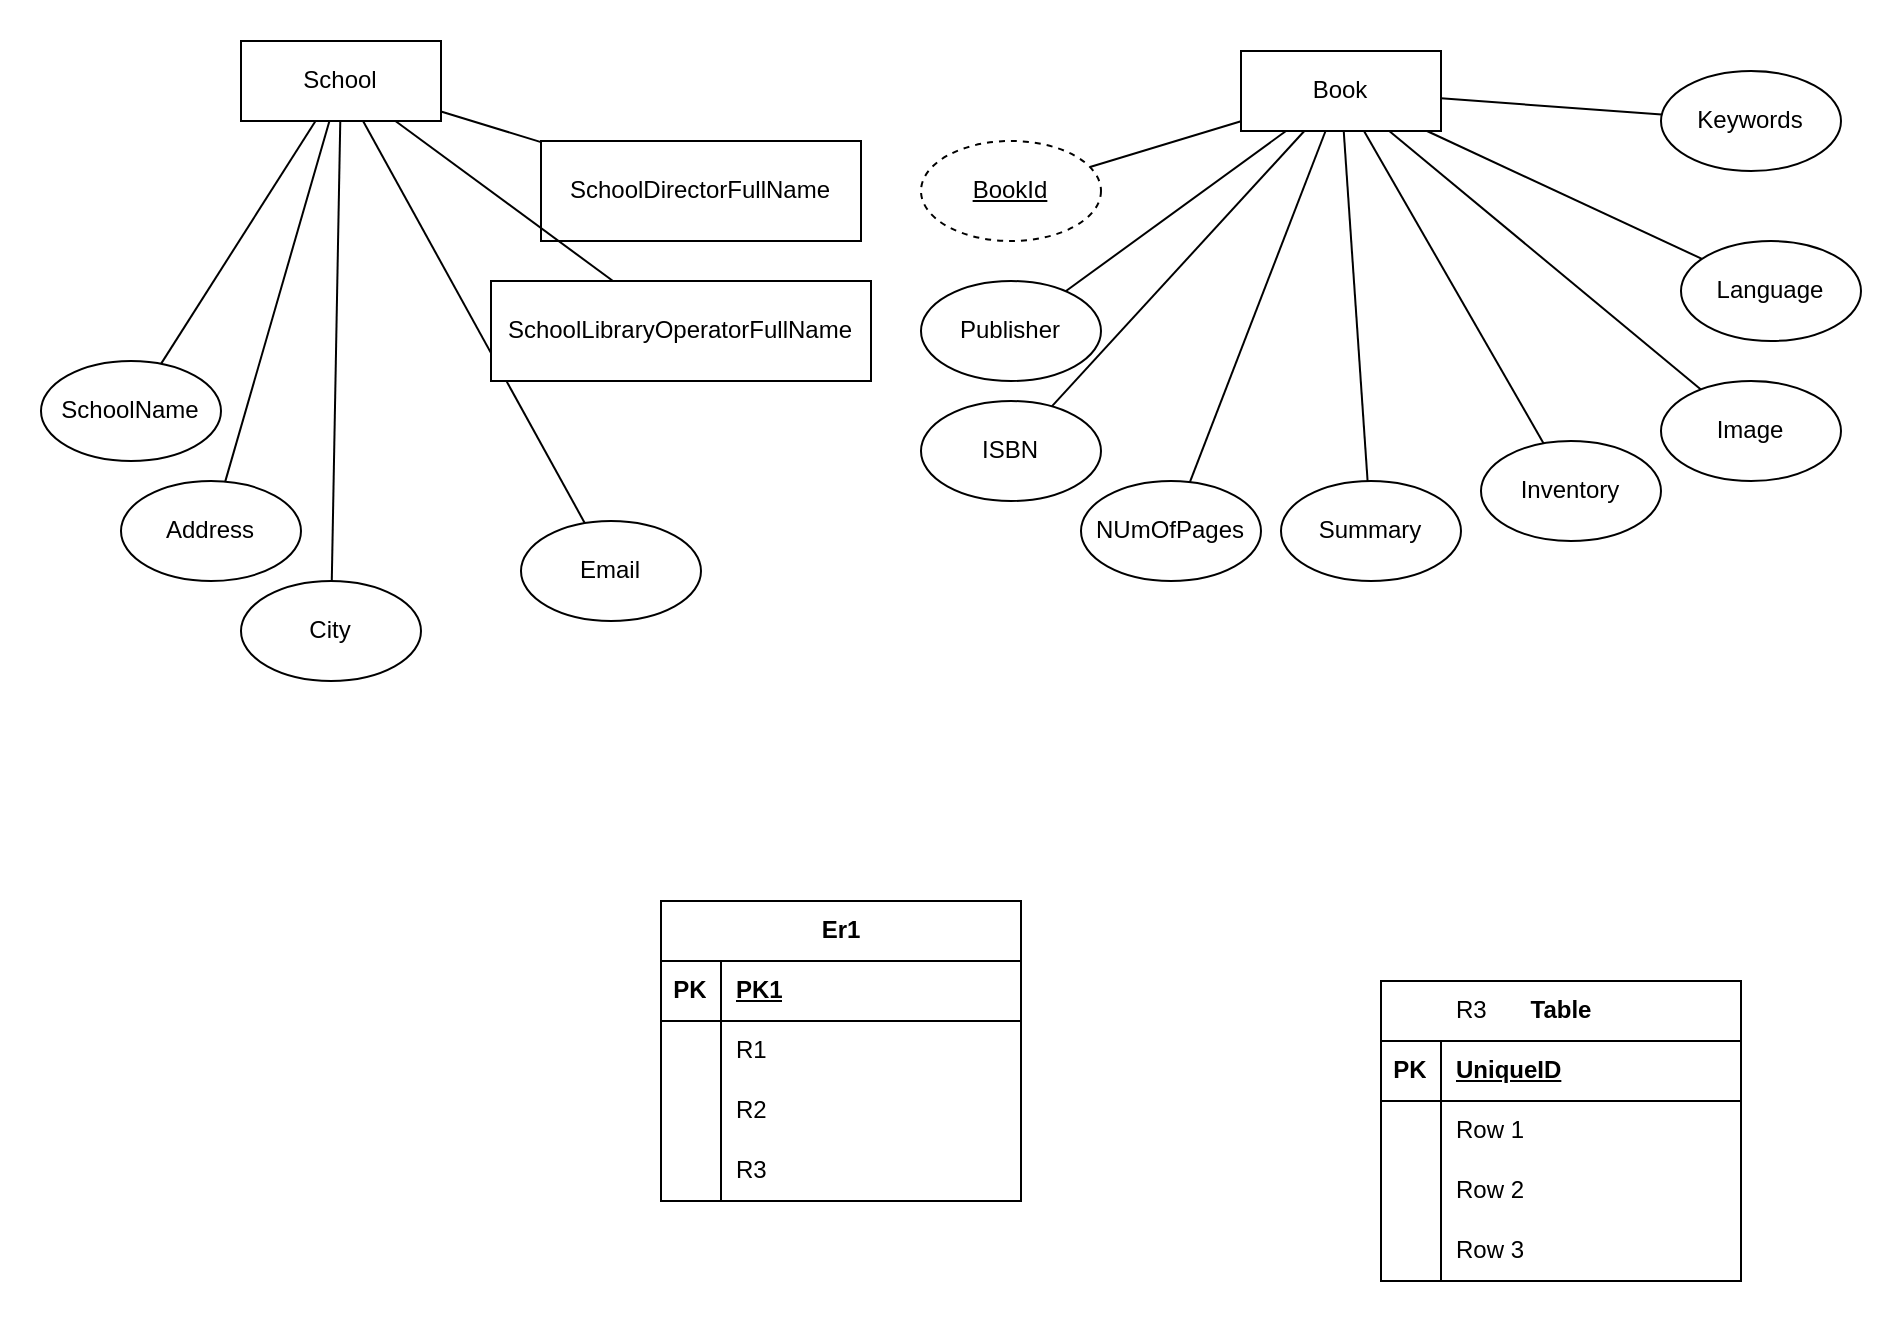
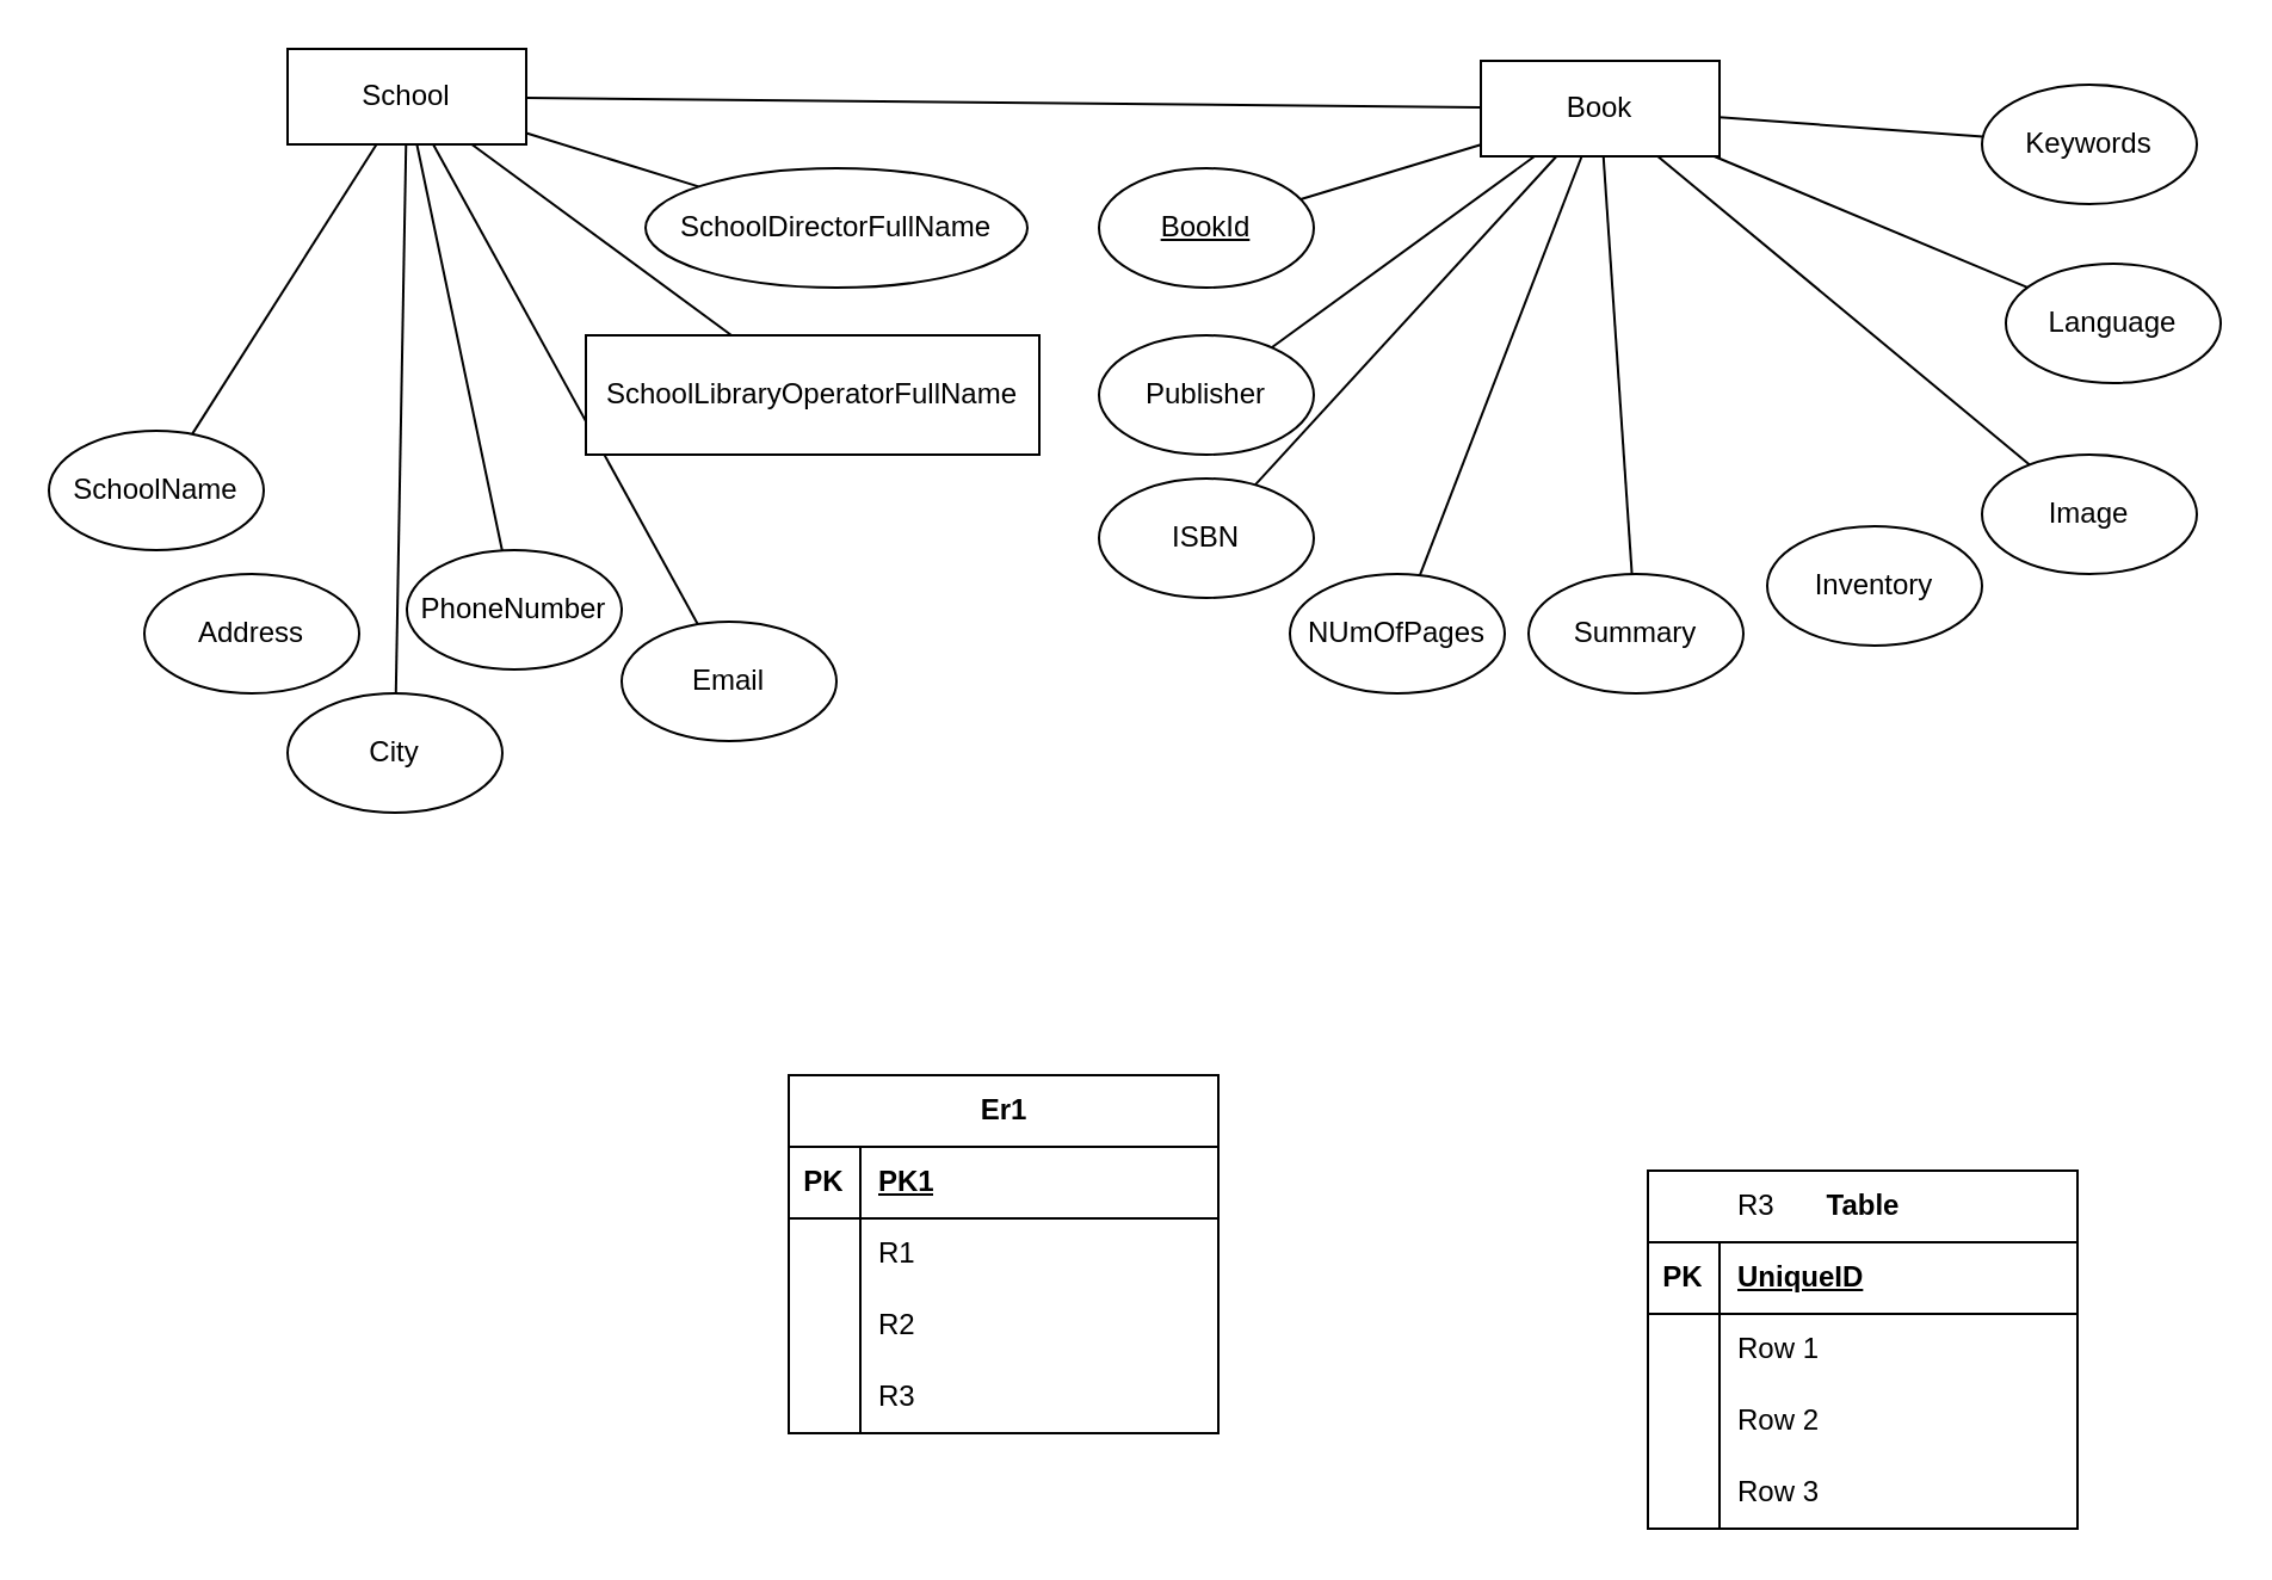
  <mxCell id="0" />
  <mxCell id="1" parent="0" />
  <mxCell id="2" style="rounded=0;orthogonalLoop=1;jettySize=auto;html=1;endArrow=none;endFill=0;" parent="1" source="3" target="4" edge="1"><mxGeometry relative="1" as="geometry" /></mxCell>
  <mxCell id="3" value="School" style="rounded=0;whiteSpace=wrap;html=1;" parent="1" vertex="1"><mxGeometry x="120" y="20" width="100" height="40" as="geometry" /></mxCell>
  <mxCell id="4" value="SchoolName" style="ellipse;whiteSpace=wrap;html=1;" parent="1" vertex="1"><mxGeometry x="20" y="180" width="90" height="50" as="geometry" /></mxCell>
- <mxCell id="5" style="rounded=0;orthogonalLoop=1;jettySize=auto;html=1;endArrow=none;endFill=0;" parent="1" source="6" target="3" edge="1"><mxGeometry relative="1" as="geometry" /></mxCell>
  <mxCell id="6" value="Address" style="ellipse;whiteSpace=wrap;html=1;" parent="1" vertex="1"><mxGeometry x="60" y="240" width="90" height="50" as="geometry" /></mxCell>
  <mxCell id="7" style="rounded=0;orthogonalLoop=1;jettySize=auto;html=1;endArrow=none;endFill=0;" parent="1" source="8" target="3" edge="1"><mxGeometry relative="1" as="geometry" /></mxCell>
  <mxCell id="8" value="City" style="ellipse;whiteSpace=wrap;html=1;" parent="1" vertex="1"><mxGeometry x="120" y="290" width="90" height="50" as="geometry" /></mxCell>
+ <mxCell id="9" style="rounded=0;orthogonalLoop=1;jettySize=auto;html=1;endArrow=none;endFill=0;" parent="1" source="10" target="3" edge="1"><mxGeometry relative="1" as="geometry" /></mxCell>
+ <mxCell id="10" value="PhoneNumber" style="ellipse;whiteSpace=wrap;html=1;strokeColor=default;" parent="1" vertex="1"><mxGeometry x="170" y="230" width="90" height="50" as="geometry" /></mxCell>
  <mxCell id="11" style="rounded=0;orthogonalLoop=1;jettySize=auto;html=1;endArrow=none;endFill=0;" parent="1" source="12" target="3" edge="1"><mxGeometry relative="1" as="geometry" /></mxCell>
  <mxCell id="12" value="Email" style="ellipse;whiteSpace=wrap;html=1;" parent="1" vertex="1"><mxGeometry x="260" y="260" width="90" height="50" as="geometry" /></mxCell>
  <mxCell id="13" style="rounded=0;orthogonalLoop=1;jettySize=auto;html=1;endArrow=none;endFill=0;" parent="1" source="14" target="3" edge="1"><mxGeometry relative="1" as="geometry" /></mxCell>
- <mxCell id="14" value="SchoolDirectorFullName" style="whiteSpace=wrap;html=1;rounded=0;" parent="1" vertex="1"><mxGeometry x="270" y="70" width="160" height="50" as="geometry" /></mxCell>
+ <mxCell id="14" value="SchoolDirectorFullName" style="ellipse;whiteSpace=wrap;html=1;" parent="1" vertex="1"><mxGeometry x="270" y="70" width="160" height="50" as="geometry" /></mxCell>
  <mxCell id="15" style="rounded=0;orthogonalLoop=1;jettySize=auto;html=1;endArrow=none;endFill=0;" parent="1" source="16" target="3" edge="1"><mxGeometry relative="1" as="geometry" /></mxCell>
  <mxCell id="16" value="SchoolLibraryOperatorFullName" style="whiteSpace=wrap;html=1;rounded=0;" parent="1" vertex="1"><mxGeometry x="245" y="140" width="190" height="50" as="geometry" /></mxCell>
  <mxCell id="17" style="rounded=0;orthogonalLoop=1;jettySize=auto;html=1;endArrow=none;endFill=0;" parent="1" source="26" target="35" edge="1"><mxGeometry relative="1" as="geometry" /></mxCell>
  <mxCell id="18" style="rounded=0;orthogonalLoop=1;jettySize=auto;html=1;endArrow=none;endFill=0;" parent="1" source="26" target="34" edge="1"><mxGeometry relative="1" as="geometry" /></mxCell>
  <mxCell id="19" style="rounded=0;orthogonalLoop=1;jettySize=auto;html=1;endArrow=none;endFill=0;" parent="1" source="26" target="33" edge="1"><mxGeometry relative="1" as="geometry" /></mxCell>
- <mxCell id="20" style="rounded=0;orthogonalLoop=1;jettySize=auto;html=1;endArrow=none;endFill=0;" parent="1" source="26" target="32" edge="1"><mxGeometry relative="1" as="geometry" /></mxCell>
+ <mxCell id="20" style="rounded=0;orthogonalLoop=1;jettySize=auto;html=1;endArrow=none;endFill=0;" parent="1" source="26" target="3" edge="1"><mxGeometry relative="1" as="geometry" /></mxCell>
  <mxCell id="21" style="rounded=0;orthogonalLoop=1;jettySize=auto;html=1;endArrow=none;endFill=0;" parent="1" source="26" target="31" edge="1"><mxGeometry relative="1" as="geometry" /></mxCell>
  <mxCell id="22" style="rounded=0;orthogonalLoop=1;jettySize=auto;html=1;endArrow=none;endFill=0;" parent="1" source="26" target="30" edge="1"><mxGeometry relative="1" as="geometry" /></mxCell>
  <mxCell id="23" style="rounded=0;orthogonalLoop=1;jettySize=auto;html=1;endArrow=none;endFill=0;" parent="1" source="26" target="27" edge="1"><mxGeometry relative="1" as="geometry" /></mxCell>
  <mxCell id="24" style="rounded=0;orthogonalLoop=1;jettySize=auto;html=1;endArrow=none;endFill=0;" parent="1" source="26" target="28" edge="1"><mxGeometry relative="1" as="geometry" /></mxCell>
  <mxCell id="25" style="rounded=0;orthogonalLoop=1;jettySize=auto;html=1;endArrow=none;endFill=0;" parent="1" source="26" target="29" edge="1"><mxGeometry relative="1" as="geometry" /></mxCell>
  <mxCell id="26" value="Book" style="rounded=0;whiteSpace=wrap;html=1;" parent="1" vertex="1"><mxGeometry x="620" y="25" width="100" height="40" as="geometry" /></mxCell>
- <mxCell id="27" value="&lt;u&gt;BookId&lt;/u&gt;" style="ellipse;whiteSpace=wrap;html=1;dashed=1;" parent="1" vertex="1"><mxGeometry x="460" y="70" width="90" height="50" as="geometry" /></mxCell>
+ <mxCell id="27" value="&lt;u&gt;BookId&lt;/u&gt;" style="ellipse;whiteSpace=wrap;html=1;" parent="1" vertex="1"><mxGeometry x="460" y="70" width="90" height="50" as="geometry" /></mxCell>
  <mxCell id="28" value="Publisher" style="ellipse;whiteSpace=wrap;html=1;" parent="1" vertex="1"><mxGeometry x="460" y="140" width="90" height="50" as="geometry" /></mxCell>
  <mxCell id="29" value="ISBN" style="ellipse;whiteSpace=wrap;html=1;" parent="1" vertex="1"><mxGeometry x="460" y="200" width="90" height="50" as="geometry" /></mxCell>
  <mxCell id="30" value="NUmOfPages" style="ellipse;whiteSpace=wrap;html=1;" parent="1" vertex="1"><mxGeometry x="540" y="240" width="90" height="50" as="geometry" /></mxCell>
  <mxCell id="31" value="Summary" style="ellipse;whiteSpace=wrap;html=1;" parent="1" vertex="1"><mxGeometry x="640" y="240" width="90" height="50" as="geometry" /></mxCell>
  <mxCell id="32" value="Inventory" style="ellipse;whiteSpace=wrap;html=1;" parent="1" vertex="1"><mxGeometry x="740" y="220" width="90" height="50" as="geometry" /></mxCell>
  <mxCell id="33" value="Image" style="ellipse;whiteSpace=wrap;html=1;" parent="1" vertex="1"><mxGeometry x="830" y="190" width="90" height="50" as="geometry" /></mxCell>
- <mxCell id="34" value="Language" style="ellipse;whiteSpace=wrap;html=1;" parent="1" vertex="1"><mxGeometry x="840" y="120" width="90" height="50" as="geometry" /></mxCell>
+ <mxCell id="34" value="Language" style="ellipse;whiteSpace=wrap;html=1;" parent="1" vertex="1"><mxGeometry x="840" y="110" width="90" height="50" as="geometry" /></mxCell>
  <mxCell id="35" value="Keywords" style="ellipse;whiteSpace=wrap;html=1;" parent="1" vertex="1"><mxGeometry x="830" y="35" width="90" height="50" as="geometry" /></mxCell>
  <mxCell id="36" value="Er1" style="shape=table;startSize=30;container=1;collapsible=1;childLayout=tableLayout;fixedRows=1;rowLines=0;fontStyle=1;align=center;resizeLast=1;html=1;" vertex="1" parent="1"><mxGeometry x="330" y="450" width="180" height="150" as="geometry" /></mxCell>
  <mxCell id="37" value="" style="shape=tableRow;horizontal=0;startSize=0;swimlaneHead=0;swimlaneBody=0;fillColor=none;collapsible=0;dropTarget=0;points=[[0,0.5],[1,0.5]];portConstraint=eastwest;top=0;left=0;right=0;bottom=1;" vertex="1" parent="36"><mxGeometry y="30" width="180" height="30" as="geometry" /></mxCell>
  <mxCell id="38" value="PK" style="shape=partialRectangle;connectable=0;fillColor=none;top=0;left=0;bottom=0;right=0;fontStyle=1;overflow=hidden;whiteSpace=wrap;html=1;" vertex="1" parent="37"><mxGeometry width="30" height="30" as="geometry"><mxRectangle width="30" height="30" as="alternateBounds" /></mxGeometry></mxCell>
  <mxCell id="39" value="PK1" style="shape=partialRectangle;connectable=0;fillColor=none;top=0;left=0;bottom=0;right=0;align=left;spacingLeft=6;fontStyle=5;overflow=hidden;whiteSpace=wrap;html=1;" vertex="1" parent="37"><mxGeometry x="30" width="150" height="30" as="geometry"><mxRectangle width="150" height="30" as="alternateBounds" /></mxGeometry></mxCell>
  <mxCell id="40" value="" style="shape=tableRow;horizontal=0;startSize=0;swimlaneHead=0;swimlaneBody=0;fillColor=none;collapsible=0;dropTarget=0;points=[[0,0.5],[1,0.5]];portConstraint=eastwest;top=0;left=0;right=0;bottom=0;" vertex="1" parent="36"><mxGeometry y="60" width="180" height="30" as="geometry" /></mxCell>
  <mxCell id="41" value="" style="shape=partialRectangle;connectable=0;fillColor=none;top=0;left=0;bottom=0;right=0;editable=1;overflow=hidden;whiteSpace=wrap;html=1;" vertex="1" parent="40"><mxGeometry width="30" height="30" as="geometry"><mxRectangle width="30" height="30" as="alternateBounds" /></mxGeometry></mxCell>
  <mxCell id="42" value="R1" style="shape=partialRectangle;connectable=0;fillColor=none;top=0;left=0;bottom=0;right=0;align=left;spacingLeft=6;overflow=hidden;whiteSpace=wrap;html=1;" vertex="1" parent="40"><mxGeometry x="30" width="150" height="30" as="geometry"><mxRectangle width="150" height="30" as="alternateBounds" /></mxGeometry></mxCell>
  <mxCell id="43" value="" style="shape=tableRow;horizontal=0;startSize=0;swimlaneHead=0;swimlaneBody=0;fillColor=none;collapsible=0;dropTarget=0;points=[[0,0.5],[1,0.5]];portConstraint=eastwest;top=0;left=0;right=0;bottom=0;" vertex="1" parent="36"><mxGeometry y="90" width="180" height="30" as="geometry" /></mxCell>
  <mxCell id="44" value="" style="shape=partialRectangle;connectable=0;fillColor=none;top=0;left=0;bottom=0;right=0;editable=1;overflow=hidden;whiteSpace=wrap;html=1;" vertex="1" parent="43"><mxGeometry width="30" height="30" as="geometry"><mxRectangle width="30" height="30" as="alternateBounds" /></mxGeometry></mxCell>
  <mxCell id="45" value="R2" style="shape=partialRectangle;connectable=0;fillColor=none;top=0;left=0;bottom=0;right=0;align=left;spacingLeft=6;overflow=hidden;whiteSpace=wrap;html=1;" vertex="1" parent="43"><mxGeometry x="30" width="150" height="30" as="geometry"><mxRectangle width="150" height="30" as="alternateBounds" /></mxGeometry></mxCell>
  <mxCell id="46" value="" style="shape=tableRow;horizontal=0;startSize=0;swimlaneHead=0;swimlaneBody=0;fillColor=none;collapsible=0;dropTarget=0;points=[[0,0.5],[1,0.5]];portConstraint=eastwest;top=0;left=0;right=0;bottom=0;" vertex="1" parent="36"><mxGeometry y="120" width="180" height="30" as="geometry" /></mxCell>
  <mxCell id="47" value="" style="shape=partialRectangle;connectable=0;fillColor=none;top=0;left=0;bottom=0;right=0;editable=1;overflow=hidden;whiteSpace=wrap;html=1;" vertex="1" parent="46"><mxGeometry width="30" height="30" as="geometry"><mxRectangle width="30" height="30" as="alternateBounds" /></mxGeometry></mxCell>
  <mxCell id="48" value="R3" style="shape=partialRectangle;connectable=0;fillColor=none;top=0;left=0;bottom=0;right=0;align=left;spacingLeft=6;overflow=hidden;whiteSpace=wrap;html=1;" vertex="1" parent="46"><mxGeometry x="30" width="150" height="30" as="geometry"><mxRectangle width="150" height="30" as="alternateBounds" /></mxGeometry></mxCell>
  <mxCell id="49" value="" style="shape=tableRow;horizontal=0;startSize=0;swimlaneHead=0;swimlaneBody=0;fillColor=none;collapsible=0;dropTarget=0;points=[[0,0.5],[1,0.5]];portConstraint=eastwest;top=0;left=0;right=0;bottom=0;" vertex="1" parent="36"><mxGeometry y="120" width="180" height="30" as="geometry" /></mxCell>
  <mxCell id="50" value="" style="shape=partialRectangle;connectable=0;fillColor=none;top=0;left=0;bottom=0;right=0;editable=1;overflow=hidden;whiteSpace=wrap;html=1;" vertex="1" parent="46"><mxGeometry width="30" height="30" as="geometry"><mxRectangle width="30" height="30" as="alternateBounds" /></mxGeometry></mxCell>
  <mxCell id="51" value="R3" style="shape=partialRectangle;connectable=0;fillColor=none;top=0;left=0;bottom=0;right=0;align=left;spacingLeft=6;overflow=hidden;whiteSpace=wrap;html=1;" vertex="1" parent="52"><mxGeometry x="30" width="150" height="30" as="geometry"><mxRectangle width="150" height="30" as="alternateBounds" /></mxGeometry></mxCell>
  <mxCell id="52" value="Table" style="shape=table;startSize=30;container=1;collapsible=1;childLayout=tableLayout;fixedRows=1;rowLines=0;fontStyle=1;align=center;resizeLast=1;html=1;" vertex="1" parent="1"><mxGeometry x="690" y="490" width="180" height="150" as="geometry" /></mxCell>
  <mxCell id="53" value="" style="shape=tableRow;horizontal=0;startSize=0;swimlaneHead=0;swimlaneBody=0;fillColor=none;collapsible=0;dropTarget=0;points=[[0,0.5],[1,0.5]];portConstraint=eastwest;top=0;left=0;right=0;bottom=1;" vertex="1" parent="52"><mxGeometry y="30" width="180" height="30" as="geometry" /></mxCell>
  <mxCell id="54" value="PK" style="shape=partialRectangle;connectable=0;fillColor=none;top=0;left=0;bottom=0;right=0;fontStyle=1;overflow=hidden;whiteSpace=wrap;html=1;" vertex="1" parent="53"><mxGeometry width="30" height="30" as="geometry"><mxRectangle width="30" height="30" as="alternateBounds" /></mxGeometry></mxCell>
  <mxCell id="55" value="UniqueID" style="shape=partialRectangle;connectable=0;fillColor=none;top=0;left=0;bottom=0;right=0;align=left;spacingLeft=6;fontStyle=5;overflow=hidden;whiteSpace=wrap;html=1;" vertex="1" parent="53"><mxGeometry x="30" width="150" height="30" as="geometry"><mxRectangle width="150" height="30" as="alternateBounds" /></mxGeometry></mxCell>
  <mxCell id="56" value="" style="shape=tableRow;horizontal=0;startSize=0;swimlaneHead=0;swimlaneBody=0;fillColor=none;collapsible=0;dropTarget=0;points=[[0,0.5],[1,0.5]];portConstraint=eastwest;top=0;left=0;right=0;bottom=0;" vertex="1" parent="52"><mxGeometry y="60" width="180" height="30" as="geometry" /></mxCell>
  <mxCell id="57" value="" style="shape=partialRectangle;connectable=0;fillColor=none;top=0;left=0;bottom=0;right=0;editable=1;overflow=hidden;whiteSpace=wrap;html=1;" vertex="1" parent="56"><mxGeometry width="30" height="30" as="geometry"><mxRectangle width="30" height="30" as="alternateBounds" /></mxGeometry></mxCell>
  <mxCell id="58" value="Row 1" style="shape=partialRectangle;connectable=0;fillColor=none;top=0;left=0;bottom=0;right=0;align=left;spacingLeft=6;overflow=hidden;whiteSpace=wrap;html=1;" vertex="1" parent="56"><mxGeometry x="30" width="150" height="30" as="geometry"><mxRectangle width="150" height="30" as="alternateBounds" /></mxGeometry></mxCell>
  <mxCell id="59" value="" style="shape=tableRow;horizontal=0;startSize=0;swimlaneHead=0;swimlaneBody=0;fillColor=none;collapsible=0;dropTarget=0;points=[[0,0.5],[1,0.5]];portConstraint=eastwest;top=0;left=0;right=0;bottom=0;" vertex="1" parent="52"><mxGeometry y="90" width="180" height="30" as="geometry" /></mxCell>
  <mxCell id="60" value="" style="shape=partialRectangle;connectable=0;fillColor=none;top=0;left=0;bottom=0;right=0;editable=1;overflow=hidden;whiteSpace=wrap;html=1;" vertex="1" parent="59"><mxGeometry width="30" height="30" as="geometry"><mxRectangle width="30" height="30" as="alternateBounds" /></mxGeometry></mxCell>
  <mxCell id="61" value="Row 2" style="shape=partialRectangle;connectable=0;fillColor=none;top=0;left=0;bottom=0;right=0;align=left;spacingLeft=6;overflow=hidden;whiteSpace=wrap;html=1;" vertex="1" parent="59"><mxGeometry x="30" width="150" height="30" as="geometry"><mxRectangle width="150" height="30" as="alternateBounds" /></mxGeometry></mxCell>
  <mxCell id="62" value="" style="shape=tableRow;horizontal=0;startSize=0;swimlaneHead=0;swimlaneBody=0;fillColor=none;collapsible=0;dropTarget=0;points=[[0,0.5],[1,0.5]];portConstraint=eastwest;top=0;left=0;right=0;bottom=0;" vertex="1" parent="52"><mxGeometry y="120" width="180" height="30" as="geometry" /></mxCell>
  <mxCell id="63" value="" style="shape=partialRectangle;connectable=0;fillColor=none;top=0;left=0;bottom=0;right=0;editable=1;overflow=hidden;whiteSpace=wrap;html=1;" vertex="1" parent="62"><mxGeometry width="30" height="30" as="geometry"><mxRectangle width="30" height="30" as="alternateBounds" /></mxGeometry></mxCell>
  <mxCell id="64" value="Row 3" style="shape=partialRectangle;connectable=0;fillColor=none;top=0;left=0;bottom=0;right=0;align=left;spacingLeft=6;overflow=hidden;whiteSpace=wrap;html=1;" vertex="1" parent="62"><mxGeometry x="30" width="150" height="30" as="geometry"><mxRectangle width="150" height="30" as="alternateBounds" /></mxGeometry></mxCell>
